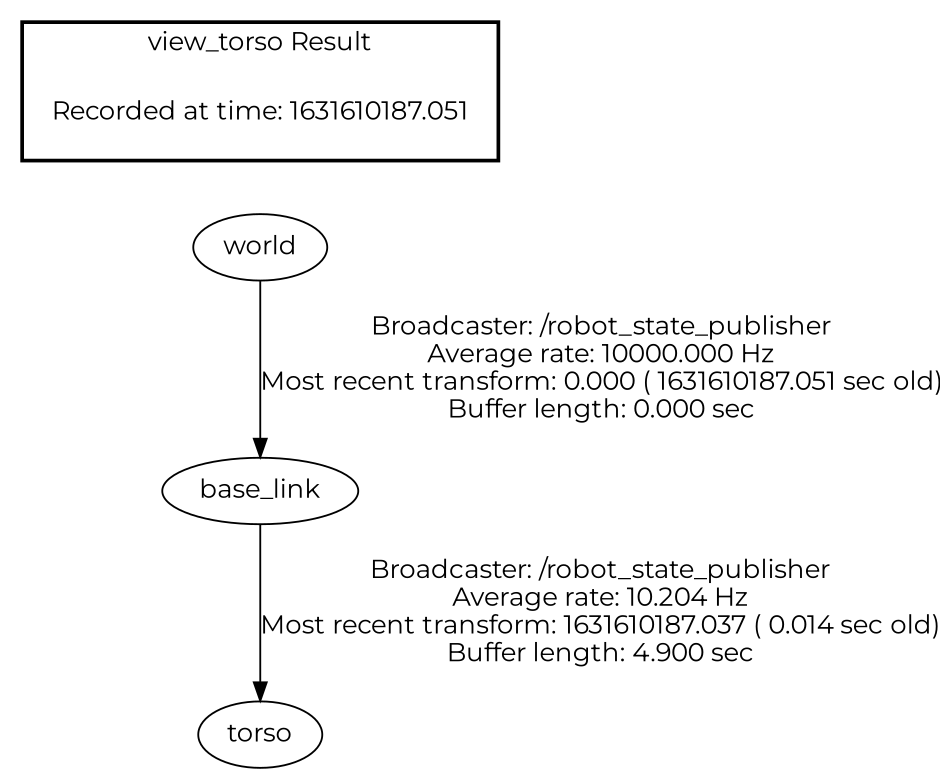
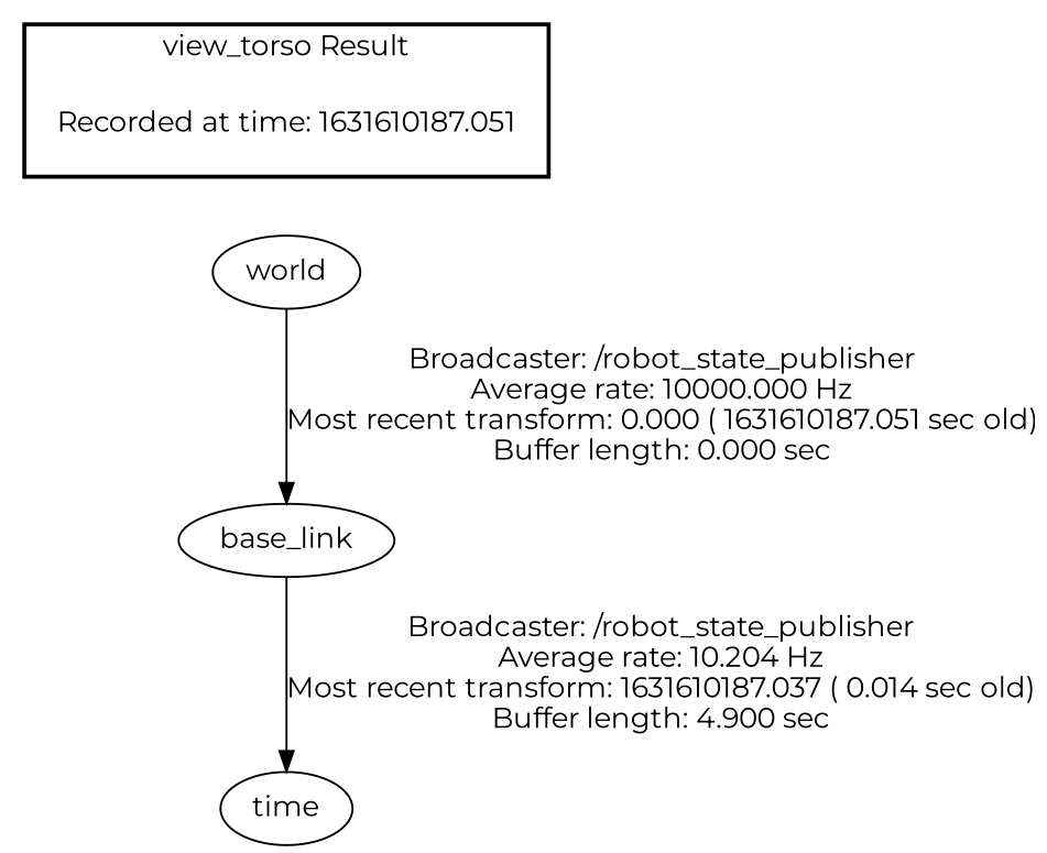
  digraph {
    fontname=Montserrat
    node [fontname=Montserrat]
    edge [fontname=Montserrat]
    "Recorded at time: 1631610187.051" [shape=plaintext]
    world
    base_link
-   torso
+   torso [label=time]
    subgraph cluster_1 {
      color=black
      label="view_torso Result"
      style=bold
      "Recorded at time: 1631610187.051"
    }
    "Recorded at time: 1631610187.051" -> world [style=invis]
    world -> base_link [label="Broadcaster: /robot_state_publisher\nAverage rate: 10000.000 Hz\nMost recent transform: 0.000 ( 1631610187.051 sec old)\nBuffer length: 0.000 sec\n"]
    base_link -> torso [label="Broadcaster: /robot_state_publisher\nAverage rate: 10.204 Hz\nMost recent transform: 1631610187.037 ( 0.014 sec old)\nBuffer length: 4.900 sec\n"]
  }
